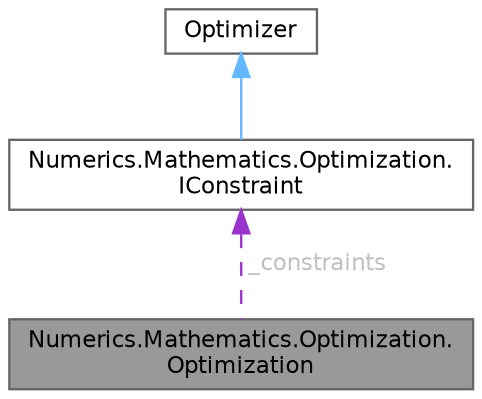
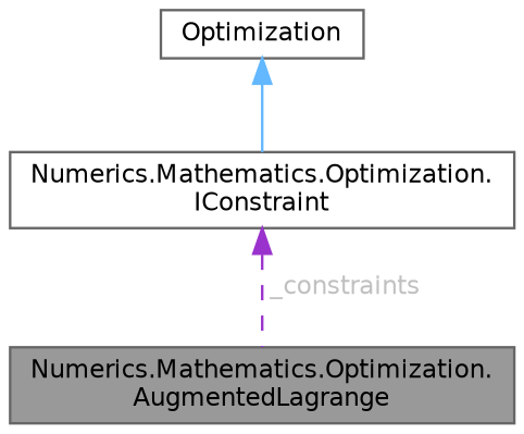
  digraph {
    node [color=gray40 fillcolor=white fontname=Helvetica fontsize=10 shape=box style=filled]
    edge [dir=back fontname=Helvetica fontsize=10 labelfontname=Helvetica labelfontsize=10]
-   n1 [fillcolor=grey60 fontcolor=black height=0.2 label="Numerics.Mathematics.Optimization.\lOptimization" width=0.4]
-   n2 [height=0.2 label=Optimizer width=0.4]
+   n1 [fillcolor=grey60 fontcolor=black height=0.2 label="Numerics.Mathematics.Optimization.\lAugmentedLagrange" width=0.4]
+   n2 [height=0.2 label=Optimization width=0.4]
    n3 [height=0.2 label="Numerics.Mathematics.Optimization.\lIConstraint" width=0.4]
    n2 -> n3 [color=steelblue1 style=solid]
    n3 -> n1 [color=darkorchid3 fontcolor=grey label=" _constraints" style=dashed]
  }
